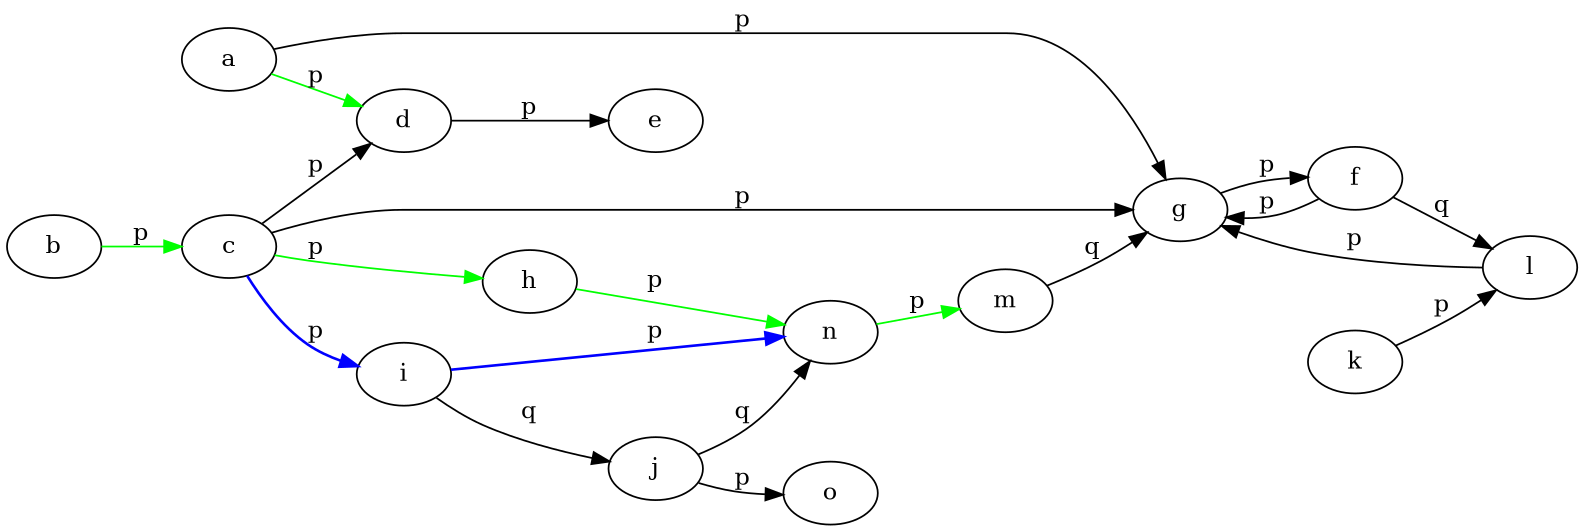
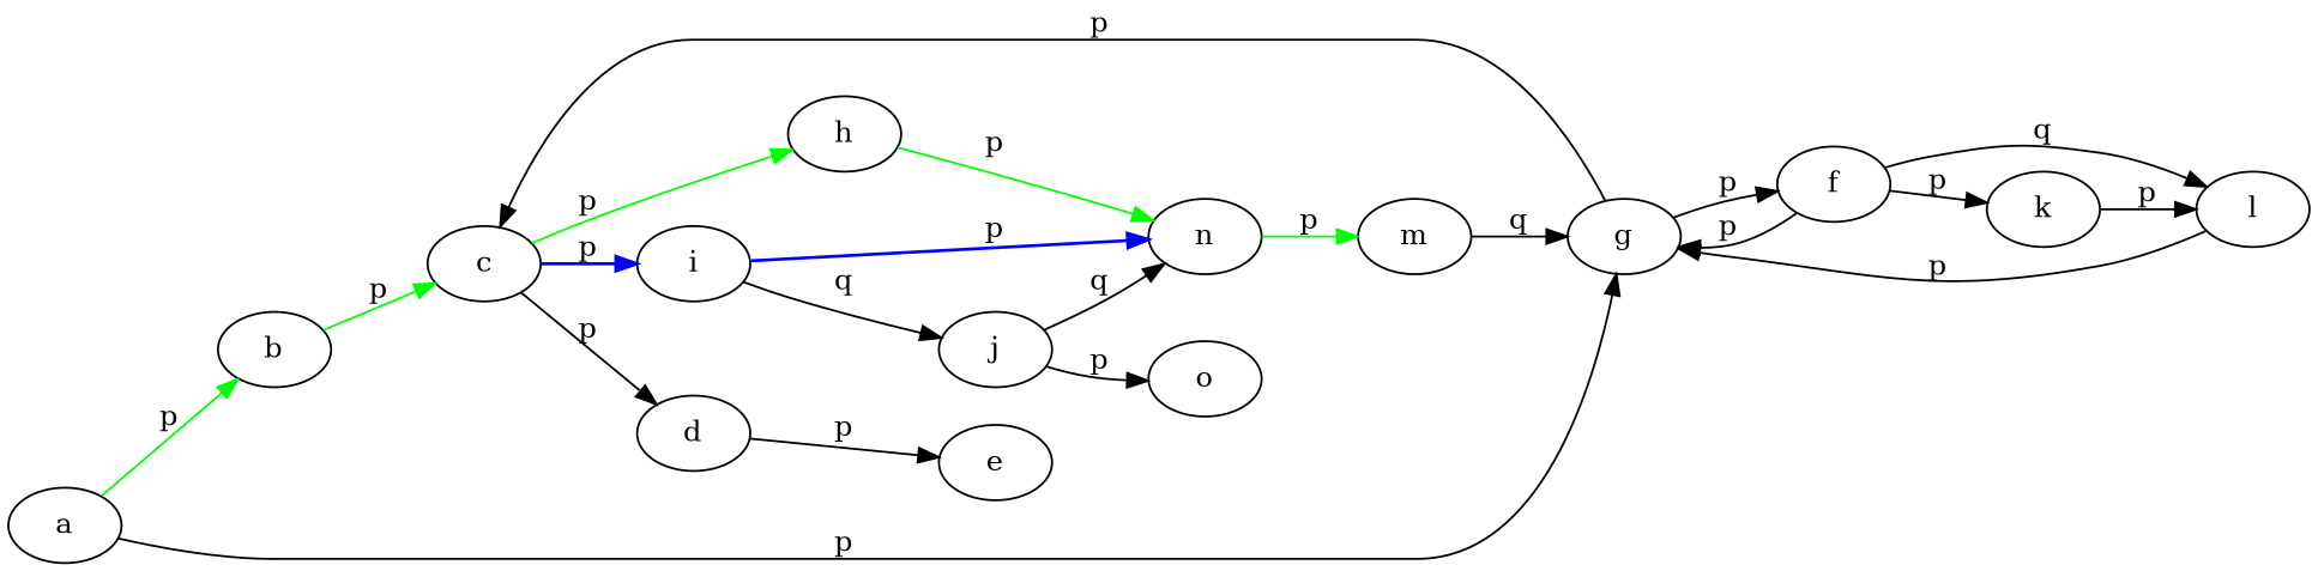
  digraph {
    rankdir=LR
    a
    b
    g
    c
    f
    l
    k
    h
    i
    d
    n
    j
    e
    m
    o
-   a -> d [color=green label=p penwidth=1]
+   a -> b [color=green label=p penwidth=1]
    a -> g [label=p]
    b -> c [color=green label=p penwidth=1]
-   c -> g [label=p]
+   g -> c [label=p]
    g -> f [label=p]
    c -> h [color=green label=p penwidth=1]
    c -> i [color=blue label=p penwidth=1.5]
    c -> d [label=p]
    f -> g [label=p]
    f -> l [label=q]
+   f -> k [label=p]
    l -> g [label=p]
    k -> l [label=p]
    h -> n [color=green label=p penwidth=1]
    i -> n [color=blue label=p penwidth=1.5]
    i -> j [label=q]
    d -> e [label=p]
    n -> m [color=green label=p penwidth=1]
    j -> n [label=q]
    j -> o [label=p]
    m -> g [label=q]
  }
